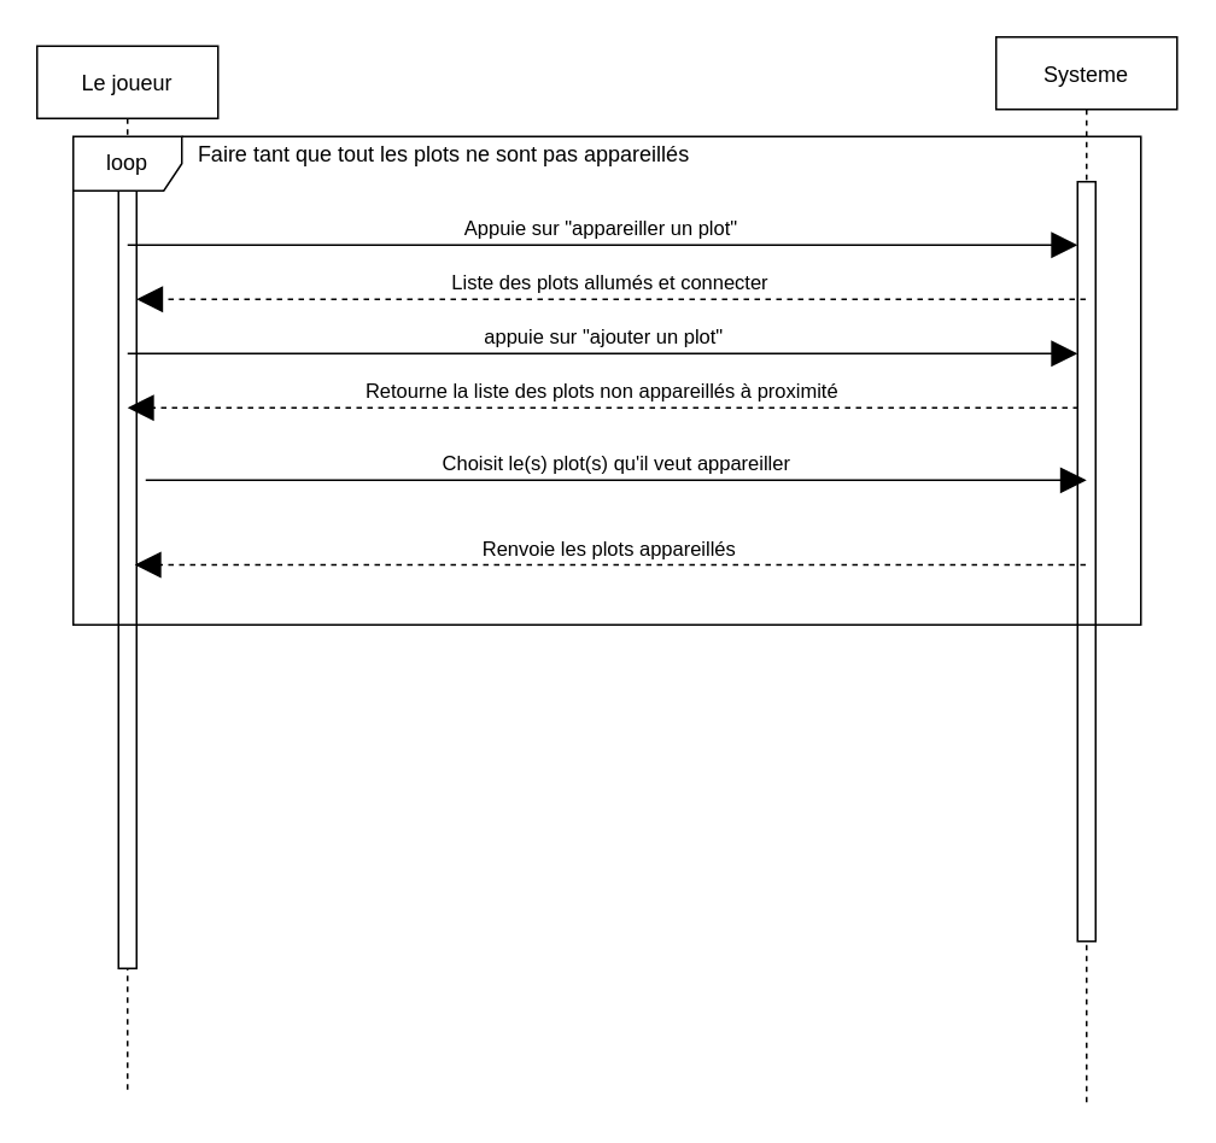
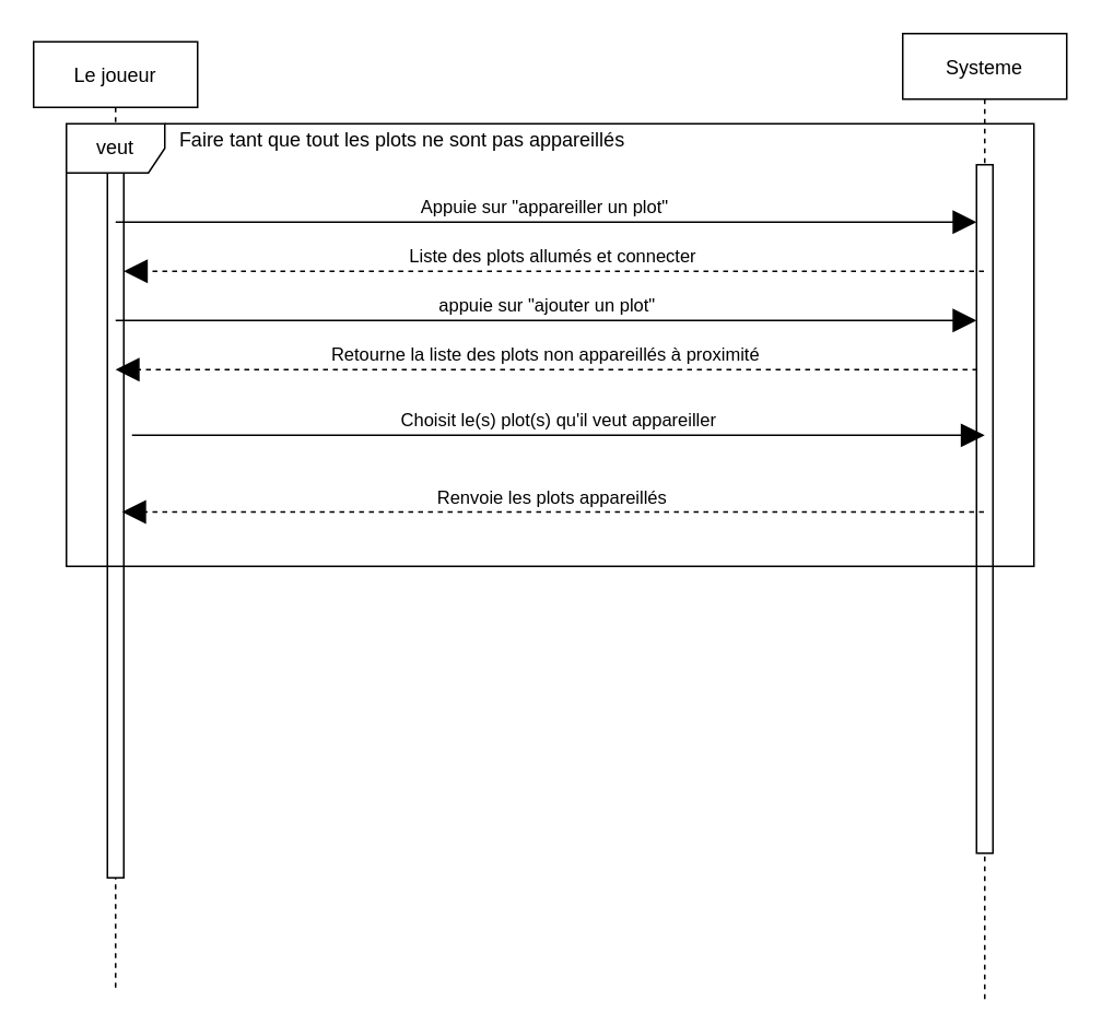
  <mxCell id="0" />
  <mxCell id="1" parent="0" />
  <mxCell id="2" value="Systeme" style="shape=umlLifeline;perimeter=lifelinePerimeter;container=1;collapsible=0;recursiveResize=0;rounded=0;shadow=0;strokeWidth=1;" parent="1" vertex="1"><mxGeometry x="550" y="20" width="100" height="590" as="geometry" /></mxCell>
  <mxCell id="3" value="" style="points=[];perimeter=orthogonalPerimeter;rounded=0;shadow=0;strokeWidth=1;" parent="2" vertex="1"><mxGeometry x="45" y="80" width="10" height="420" as="geometry" /></mxCell>
  <mxCell id="4" value="Le joueur" style="shape=umlLifeline;perimeter=lifelinePerimeter;container=1;collapsible=0;recursiveResize=0;rounded=0;shadow=0;strokeWidth=1;" parent="1" vertex="1"><mxGeometry y="25" width="100" height="580" as="geometry" x="20" /></mxCell>
  <mxCell id="5" value="" style="points=[];perimeter=orthogonalPerimeter;rounded=0;shadow=0;strokeWidth=1;" parent="4" vertex="1"><mxGeometry x="45" y="80" width="10" height="430" as="geometry" /></mxCell>
  <mxCell id="6" value="Appuie sur &quot;appareiller un plot&quot;&amp;nbsp;" style="verticalAlign=bottom;html=1;endArrow=block;endSize=12;edgeStyle=orthogonalEdgeStyle;endFill=1;" parent="1" edge="1" target="3"><mxGeometry relative="1" as="geometry"><mxPoint x="70" y="135" as="sourcePoint" /><mxPoint x="590" y="133" as="targetPoint" /><Array as="points"><mxPoint x="595" y="135" /></Array></mxGeometry></mxCell>
  <mxCell id="7" value="" style="resizable=0;html=1;align=left;verticalAlign=top;labelBackgroundColor=none;fontSize=10" parent="6" connectable="0" vertex="1"><mxGeometry x="-1" relative="1" as="geometry" /></mxCell>
  <mxCell id="8" value="" style="resizable=0;html=1;align=right;verticalAlign=top;labelBackgroundColor=none;fontSize=10" parent="6" connectable="0" vertex="1"><mxGeometry x="0.9" relative="1" as="geometry" /></mxCell>
  <mxCell id="9" value="" style="resizable=0;html=1;align=right;verticalAlign=bottom;labelBackgroundColor=none;fontSize=10" parent="6" connectable="0" vertex="1"><mxGeometry x="0.9" relative="1" as="geometry" /></mxCell>
  <mxCell id="10" value="Liste des plots allumés et connecter&amp;nbsp;" style="edgeStyle=none;html=1;endArrow=block;endSize=12;dashed=1;verticalAlign=bottom;endFill=1;" parent="1" source="2" target="5" edge="1"><mxGeometry width="160" relative="1" as="geometry"><mxPoint x="490" y="425" as="sourcePoint" /><mxPoint x="650" y="425" as="targetPoint" /><Array as="points"><mxPoint x="220" y="165" /></Array></mxGeometry></mxCell>
  <mxCell id="11" value="Choisit le(s) plot(s) qu'il veut appareiller" style="verticalAlign=bottom;html=1;endArrow=block;endSize=12;edgeStyle=orthogonalEdgeStyle;entryX=0.5;entryY=0.393;entryDx=0;entryDy=0;entryPerimeter=0;endFill=1;" parent="1" target="3" edge="1"><mxGeometry relative="1" as="geometry"><mxPoint x="80" y="265" as="sourcePoint" /><mxPoint x="330" y="265" as="targetPoint" /><Array as="points"><mxPoint x="280" y="265" /><mxPoint x="280" y="265" /></Array></mxGeometry></mxCell>
  <mxCell id="12" value="" style="resizable=0;html=1;align=left;verticalAlign=top;labelBackgroundColor=none;fontSize=10" parent="11" connectable="0" vertex="1"><mxGeometry x="-1" relative="1" as="geometry" /></mxCell>
  <mxCell id="13" value="" style="resizable=0;html=1;align=right;verticalAlign=top;labelBackgroundColor=none;fontSize=10" parent="11" connectable="0" vertex="1"><mxGeometry x="0.9" relative="1" as="geometry" /></mxCell>
  <mxCell id="14" value="" style="resizable=0;html=1;align=right;verticalAlign=bottom;labelBackgroundColor=none;fontSize=10" parent="11" connectable="0" vertex="1"><mxGeometry x="0.9" relative="1" as="geometry" /></mxCell>
  <mxCell id="15" value="Renvoie les plots appareillés" style="edgeStyle=none;html=1;endArrow=block;endSize=12;dashed=1;verticalAlign=bottom;entryX=0.9;entryY=0.481;entryDx=0;entryDy=0;entryPerimeter=0;endFill=1;" parent="1" source="2" target="5" edge="1"><mxGeometry width="160" relative="1" as="geometry"><mxPoint x="490" y="425" as="sourcePoint" /><mxPoint x="650" y="425" as="targetPoint" /></mxGeometry></mxCell>
- <mxCell id="16" value="loop" style="shape=umlFrame;whiteSpace=wrap;html=1;" vertex="1" parent="1"><mxGeometry x="40" y="75" width="590" height="270" as="geometry" /></mxCell>
+ <mxCell id="16" value="veut" style="shape=umlFrame;whiteSpace=wrap;html=1;" vertex="1" parent="1"><mxGeometry x="40" y="75" width="590" height="270" as="geometry" /></mxCell>
  <mxCell id="17" value="appuie sur &quot;ajouter un plot&quot;" style="verticalAlign=bottom;html=1;endArrow=block;endSize=12;edgeStyle=orthogonalEdgeStyle;endFill=1;" edge="1" parent="1"><mxGeometry relative="1" as="geometry"><mxPoint x="70" y="195" as="sourcePoint" /><mxPoint x="595" y="195" as="targetPoint" /><Array as="points"><mxPoint x="595" y="195" /></Array></mxGeometry></mxCell>
  <mxCell id="18" value="" style="resizable=0;html=1;align=left;verticalAlign=top;labelBackgroundColor=none;fontSize=10" connectable="0" vertex="1" parent="17"><mxGeometry x="-1" relative="1" as="geometry" /></mxCell>
  <mxCell id="19" value="" style="resizable=0;html=1;align=right;verticalAlign=top;labelBackgroundColor=none;fontSize=10" connectable="0" vertex="1" parent="17"><mxGeometry x="0.9" relative="1" as="geometry" /></mxCell>
  <mxCell id="20" value="" style="resizable=0;html=1;align=right;verticalAlign=bottom;labelBackgroundColor=none;fontSize=10" connectable="0" vertex="1" parent="17"><mxGeometry x="0.9" relative="1" as="geometry" /></mxCell>
  <mxCell id="21" value="Retourne la liste des plots non appareillés à proximité" style="edgeStyle=none;html=1;endArrow=block;endSize=12;dashed=1;verticalAlign=bottom;entryX=0.9;entryY=0.481;entryDx=0;entryDy=0;entryPerimeter=0;endFill=1;" edge="1" parent="1"><mxGeometry width="160" relative="1" as="geometry"><mxPoint x="595.5" y="225" as="sourcePoint" /><mxPoint x="70" y="225" as="targetPoint" /></mxGeometry></mxCell>
  <mxCell id="22" value="Faire tant que tout les plots ne sont pas appareillés" style="text;html=1;strokeColor=none;fillColor=none;align=center;verticalAlign=middle;whiteSpace=wrap;rounded=0;" vertex="1" parent="1"><mxGeometry x="40" y="75" width="410" height="20" as="geometry" /></mxCell>
